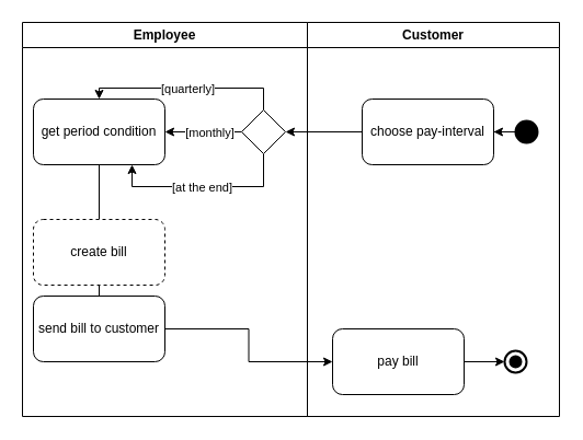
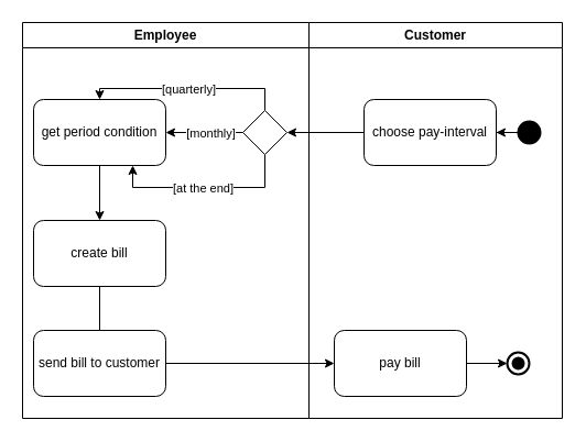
  <mxCell id="0" />
  <mxCell id="1" parent="0" />
  <mxCell id="2" value="Customer" style="swimlane;whiteSpace=wrap;html=1;" vertex="1" parent="1"><mxGeometry x="280" y="20" width="230" height="360" as="geometry" /></mxCell>
  <mxCell id="3" value="choose pay-interval" style="rounded=1;whiteSpace=wrap;html=1;" parent="2" vertex="1"><mxGeometry x="50" y="70" width="120" height="60" as="geometry" /></mxCell>
  <mxCell id="4" value="" style="shape=ellipse;html=1;fillColor=strokeColor;strokeWidth=2;verticalLabelPosition=bottom;verticalAlignment=top;perimeter=ellipsePerimeter;" parent="2" vertex="1"><mxGeometry x="190" y="90" width="20" height="20" as="geometry" /></mxCell>
  <mxCell id="5" style="edgeStyle=orthogonalEdgeStyle;rounded=0;orthogonalLoop=1;jettySize=auto;html=1;entryX=1;entryY=0.5;entryDx=0;entryDy=0;" parent="2" source="4" target="3" edge="1"><mxGeometry relative="1" as="geometry"><mxPoint x="160" y="100" as="targetPoint" /></mxGeometry></mxCell>
  <mxCell id="6" value="pay bill" style="whiteSpace=wrap;html=1;rounded=1;" vertex="1" parent="2"><mxGeometry x="23" y="280" width="120" height="60" as="geometry" /></mxCell>
  <mxCell id="7" value="" style="html=1;shape=mxgraph.sysml.actFinal;strokeWidth=2;verticalLabelPosition=bottom;verticalAlignment=top;" vertex="1" parent="2"><mxGeometry x="180" y="300" width="20" height="20" as="geometry" /></mxCell>
  <mxCell id="8" style="edgeStyle=orthogonalEdgeStyle;rounded=0;orthogonalLoop=1;jettySize=auto;html=1;entryX=0;entryY=0.5;entryDx=0;entryDy=0;entryPerimeter=0;" edge="1" parent="2" source="6" target="7"><mxGeometry relative="1" as="geometry" /></mxCell>
  <mxCell id="9" value="Employee" style="swimlane;whiteSpace=wrap;html=1;" vertex="1" parent="1"><mxGeometry x="20" y="20" width="260" height="360" as="geometry" /></mxCell>
  <mxCell id="10" style="edgeStyle=orthogonalEdgeStyle;rounded=0;orthogonalLoop=1;jettySize=auto;html=1;entryX=1;entryY=0.5;entryDx=0;entryDy=0;" edge="1" parent="9" source="16" target="18"><mxGeometry relative="1" as="geometry" /></mxCell>
  <mxCell id="11" value="[monthly]" style="edgeLabel;html=1;align=center;verticalAlign=middle;resizable=0;points=[];" vertex="1" connectable="0" parent="10"><mxGeometry x="0.255" y="-1" relative="1" as="geometry"><mxPoint x="14" y="1" as="offset" /></mxGeometry></mxCell>
  <mxCell id="12" style="edgeStyle=orthogonalEdgeStyle;rounded=0;orthogonalLoop=1;jettySize=auto;html=1;entryX=0.5;entryY=0;entryDx=0;entryDy=0;exitX=0.5;exitY=0;exitDx=0;exitDy=0;" edge="1" parent="9" source="16" target="18"><mxGeometry relative="1" as="geometry" /></mxCell>
  <mxCell id="13" value="[quarterly]" style="edgeLabel;html=1;align=center;verticalAlign=middle;resizable=0;points=[];" vertex="1" connectable="0" parent="12"><mxGeometry x="0.374" relative="1" as="geometry"><mxPoint x="34" as="offset" /></mxGeometry></mxCell>
  <mxCell id="14" style="edgeStyle=orthogonalEdgeStyle;rounded=0;orthogonalLoop=1;jettySize=auto;html=1;entryX=0.75;entryY=1;entryDx=0;entryDy=0;" edge="1" parent="9" source="16" target="18"><mxGeometry relative="1" as="geometry"><Array as="points"><mxPoint x="220" y="150" /><mxPoint x="100" y="150" /></Array></mxGeometry></mxCell>
  <mxCell id="15" value="[at the end]" style="edgeLabel;html=1;align=center;verticalAlign=middle;resizable=0;points=[];" vertex="1" connectable="0" parent="14"><mxGeometry x="0.022" relative="1" as="geometry"><mxPoint as="offset" /></mxGeometry></mxCell>
  <mxCell id="16" value="" style="rhombus;whiteSpace=wrap;html=1;" vertex="1" parent="9"><mxGeometry x="200" y="80" width="40" height="40" as="geometry" /></mxCell>
- <mxCell id="17" value="" style="edgeStyle=orthogonalEdgeStyle;rounded=0;orthogonalLoop=1;jettySize=auto;html=1;endArrow=none;" edge="1" parent="9" source="18" target="20"><mxGeometry relative="1" as="geometry" /></mxCell>
+ <mxCell id="17" value="" style="edgeStyle=orthogonalEdgeStyle;rounded=0;orthogonalLoop=1;jettySize=auto;html=1;" edge="1" parent="9" source="18" target="20"><mxGeometry relative="1" as="geometry" /></mxCell>
  <mxCell id="18" value="get period condition" style="rounded=1;whiteSpace=wrap;html=1;" vertex="1" parent="9"><mxGeometry x="10" y="70" width="120" height="60" as="geometry" /></mxCell>
  <mxCell id="19" value="" style="edgeStyle=orthogonalEdgeStyle;rounded=0;orthogonalLoop=1;jettySize=auto;html=1;endArrow=none;" edge="1" parent="9" source="20" target="21"><mxGeometry relative="1" as="geometry" /></mxCell>
- <mxCell id="20" value="create bill" style="whiteSpace=wrap;html=1;rounded=1;dashed=1;" vertex="1" parent="9"><mxGeometry x="10" y="180" width="120" height="60" as="geometry" /></mxCell>
- <mxCell id="21" value="send bill to customer" style="whiteSpace=wrap;html=1;rounded=1;" vertex="1" parent="9"><mxGeometry x="10" y="250" width="120" height="60" as="geometry" /></mxCell>
+ <mxCell id="20" value="create bill" style="whiteSpace=wrap;html=1;rounded=1;" vertex="1" parent="9"><mxGeometry x="10" y="180" width="120" height="60" as="geometry" /></mxCell>
+ <mxCell id="21" value="send bill to customer" style="whiteSpace=wrap;html=1;rounded=1;" vertex="1" parent="9"><mxGeometry x="10" y="280" width="120" height="60" as="geometry" /></mxCell>
  <mxCell id="22" style="edgeStyle=orthogonalEdgeStyle;rounded=0;orthogonalLoop=1;jettySize=auto;html=1;entryX=1;entryY=0.5;entryDx=0;entryDy=0;exitX=0;exitY=0.5;exitDx=0;exitDy=0;" edge="1" parent="1" source="3" target="16"><mxGeometry relative="1" as="geometry" /></mxCell>
  <mxCell id="23" value="" style="edgeStyle=orthogonalEdgeStyle;rounded=0;orthogonalLoop=1;jettySize=auto;html=1;" edge="1" parent="1" source="21" target="6"><mxGeometry relative="1" as="geometry" /></mxCell>
